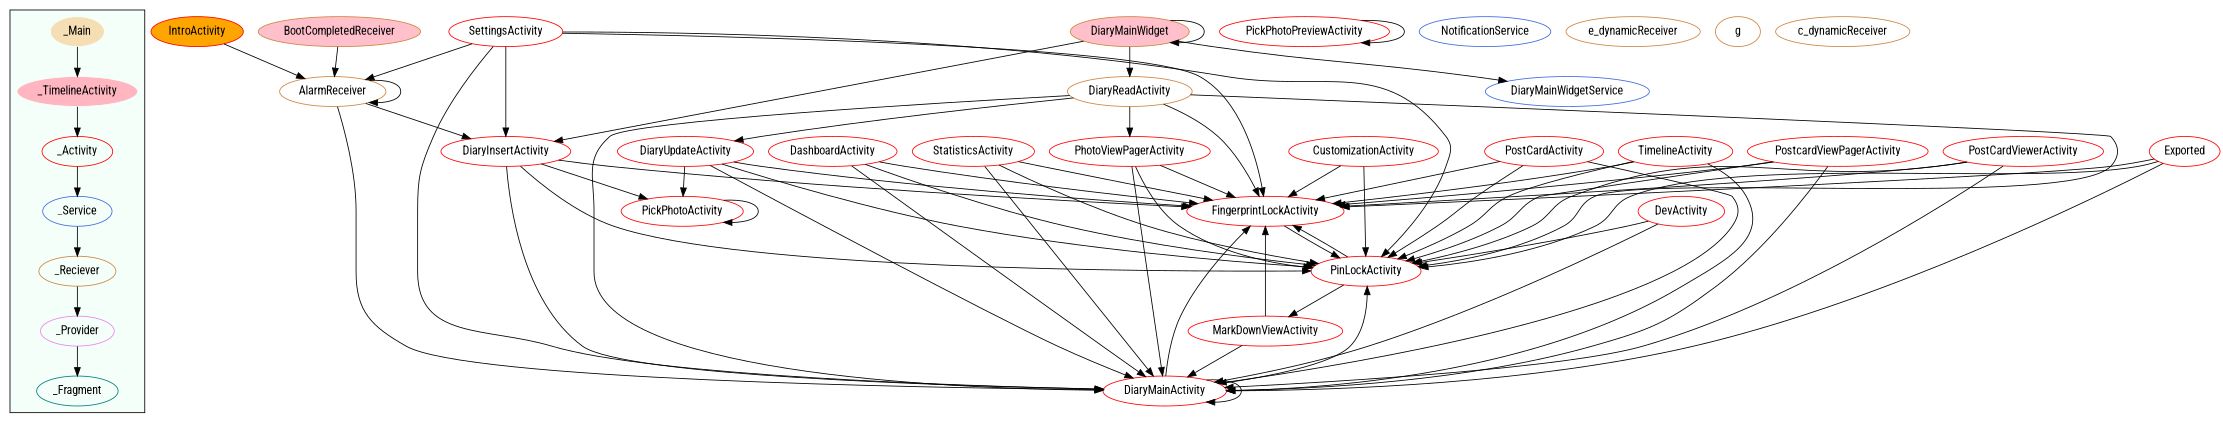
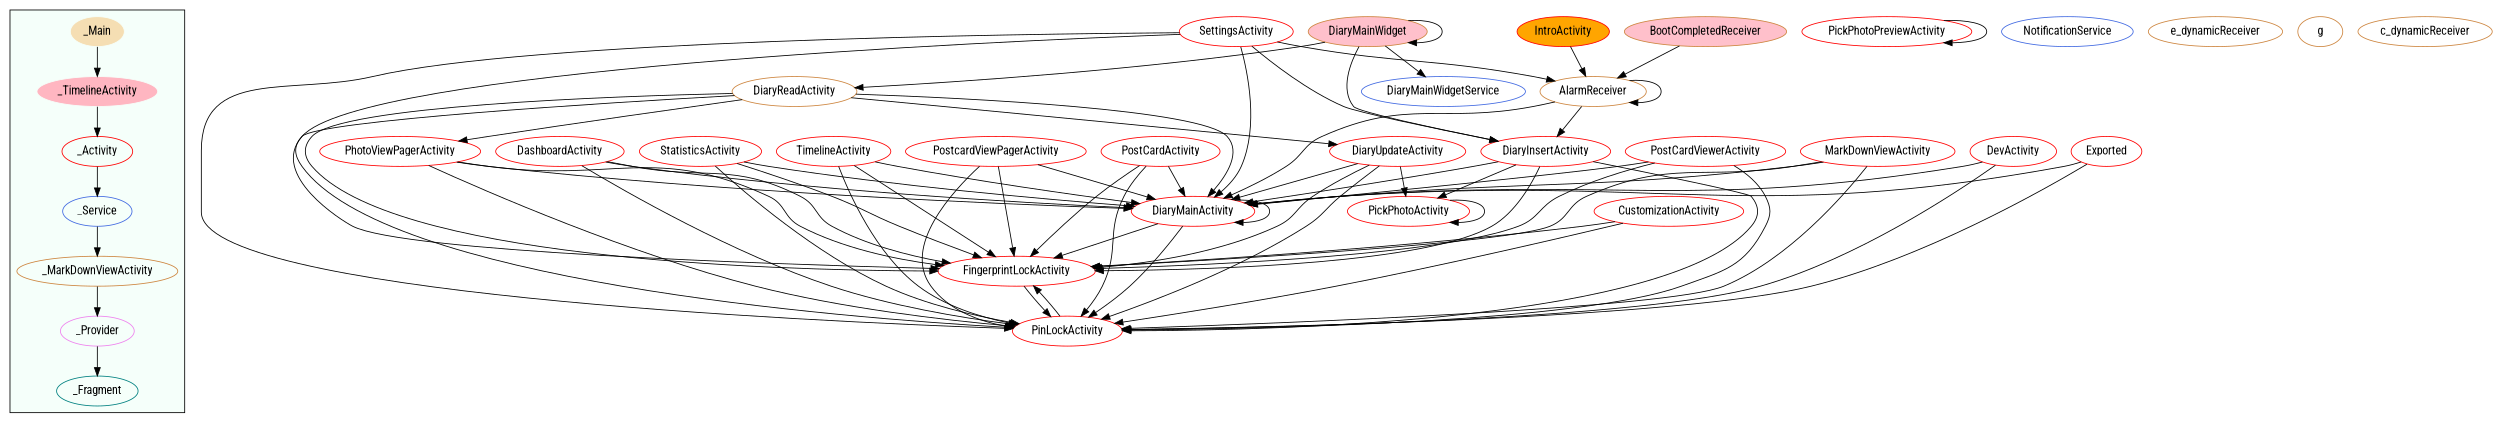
  digraph {
    fontname="Roboto Condensed"
    node [color=red fontname="Roboto Condensed"]
    edge [fontname="Roboto Condensed"]
    _Activity
    _Service [color=royalblue]
-   _Reciever [color=peru]
+   _Reciever [color=peru label=_MarkDownViewActivity]
    _Provider [color=violet]
    _Fragment [color=teal]
    _Main [color=mintcream fillcolor=wheat style=filled]
    n7 [color=mintcream fillcolor=lightpink label=_TimelineActivity style=filled]
    DiaryReadActivity [color=peru]
    DiaryUpdateActivity
    FingerprintLockActivity
    DiaryMainActivity
    PhotoViewPagerActivity
    PinLockActivity
    PickPhotoActivity
    SettingsActivity
    DiaryInsertActivity
    AlarmReceiver [color=peru]
    DashboardActivity
    StatisticsActivity
    PickPhotoPreviewActivity
    TimelineActivity
    PostcardViewPagerActivity
    DevActivity
    PostCardViewerActivity
    IntroActivity [fillcolor=orange style=filled]
    MarkDownViewActivity
    CustomizationActivity
    n28 [label=Exported]
    PostCardActivity
    NotificationService [color=royalblue]
    DiaryMainWidgetService [color=royalblue]
    e_dynamicReceiver [color=peru]
    g [color=peru]
    BootCompletedReceiver [color=peru fillcolor=pink style=filled]
    c_dynamicReceiver [color=peru]
    DiaryMainWidget [color=peru fillcolor=pink style=filled]
    subgraph cluster_1 {
      bgcolor=mintcream
      _Activity
      _Service
      _Reciever
      _Provider
      _Fragment
      _Main
      n7
    }
    _Activity -> _Service
    _Service -> _Reciever
    _Reciever -> _Provider
    _Provider -> _Fragment
    _Main -> n7
    n7 -> _Activity
    DiaryReadActivity -> DiaryUpdateActivity
    DiaryReadActivity -> FingerprintLockActivity
    DiaryReadActivity -> DiaryMainActivity
    DiaryReadActivity -> PhotoViewPagerActivity
    DiaryReadActivity -> PinLockActivity
    DiaryUpdateActivity -> FingerprintLockActivity
    DiaryUpdateActivity -> DiaryMainActivity
    DiaryUpdateActivity -> PinLockActivity
    DiaryUpdateActivity -> PickPhotoActivity
    FingerprintLockActivity -> PinLockActivity
    DiaryMainActivity -> FingerprintLockActivity
    DiaryMainActivity -> DiaryMainActivity
    DiaryMainActivity -> PinLockActivity
    PhotoViewPagerActivity -> FingerprintLockActivity
    PhotoViewPagerActivity -> DiaryMainActivity
    PhotoViewPagerActivity -> PinLockActivity
    PinLockActivity -> FingerprintLockActivity
    PickPhotoActivity -> PickPhotoActivity
    SettingsActivity -> FingerprintLockActivity
    SettingsActivity -> DiaryMainActivity
    SettingsActivity -> PinLockActivity
    SettingsActivity -> DiaryInsertActivity
    SettingsActivity -> AlarmReceiver
    DiaryInsertActivity -> FingerprintLockActivity
    DiaryInsertActivity -> DiaryMainActivity
    DiaryInsertActivity -> PinLockActivity
    DiaryInsertActivity -> PickPhotoActivity
    AlarmReceiver -> DiaryMainActivity
    AlarmReceiver -> DiaryInsertActivity
    AlarmReceiver -> AlarmReceiver
    DashboardActivity -> FingerprintLockActivity
    DashboardActivity -> DiaryMainActivity
    DashboardActivity -> PinLockActivity
    StatisticsActivity -> FingerprintLockActivity
    StatisticsActivity -> DiaryMainActivity
    StatisticsActivity -> PinLockActivity
    PickPhotoPreviewActivity -> PickPhotoPreviewActivity
    TimelineActivity -> FingerprintLockActivity
    TimelineActivity -> DiaryMainActivity
    TimelineActivity -> PinLockActivity
    PostcardViewPagerActivity -> FingerprintLockActivity
    PostcardViewPagerActivity -> DiaryMainActivity
    PostcardViewPagerActivity -> PinLockActivity
    DevActivity -> DiaryMainActivity
    DevActivity -> PinLockActivity
    PostCardViewerActivity -> FingerprintLockActivity
    PostCardViewerActivity -> DiaryMainActivity
    PostCardViewerActivity -> PinLockActivity
    IntroActivity -> AlarmReceiver
    MarkDownViewActivity -> FingerprintLockActivity
    MarkDownViewActivity -> DiaryMainActivity
-   PinLockActivity -> MarkDownViewActivity
+   MarkDownViewActivity -> PinLockActivity
    CustomizationActivity -> FingerprintLockActivity
    CustomizationActivity -> PinLockActivity
-   n28 -> FingerprintLockActivity
    n28 -> DiaryMainActivity
    n28 -> PinLockActivity
    PostCardActivity -> FingerprintLockActivity
    PostCardActivity -> DiaryMainActivity
    PostCardActivity -> PinLockActivity
    BootCompletedReceiver -> AlarmReceiver
    DiaryMainWidget -> DiaryReadActivity
    DiaryMainWidget -> DiaryInsertActivity
    DiaryMainWidget -> DiaryMainWidgetService
    DiaryMainWidget -> DiaryMainWidget
  }
